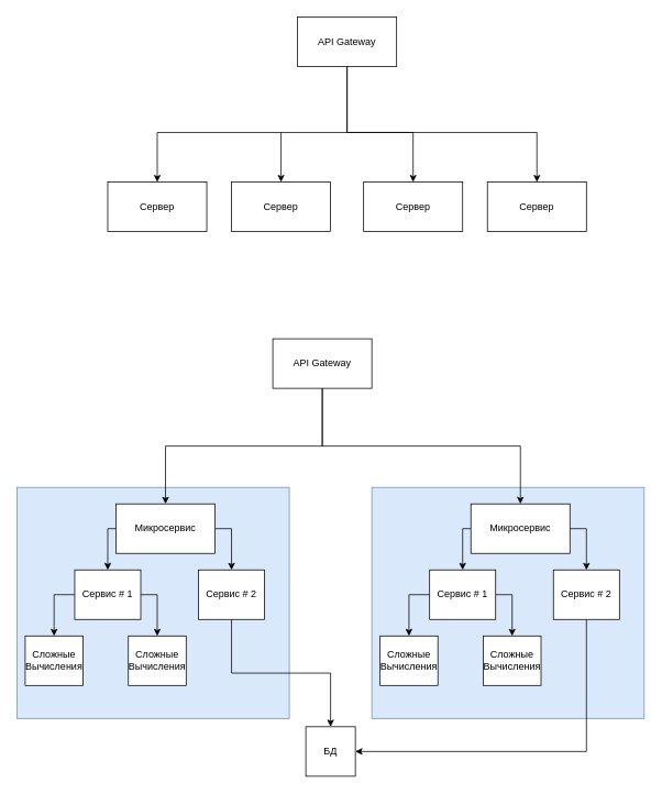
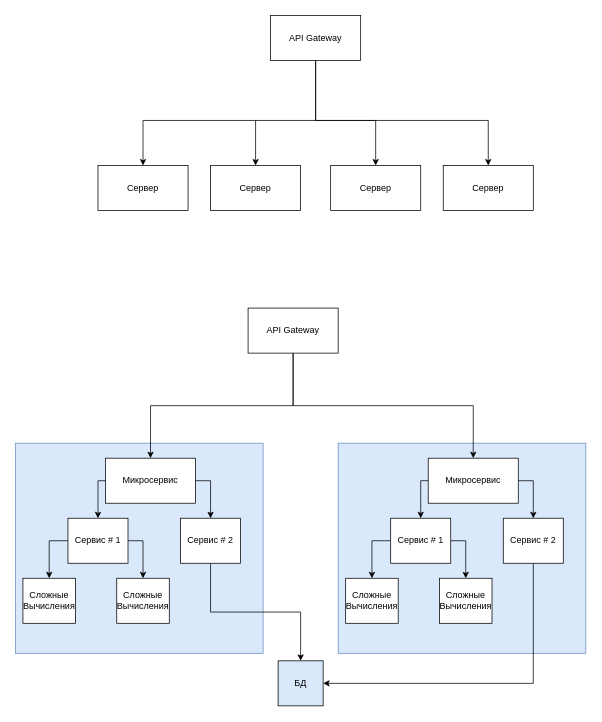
  <mxCell id="0" />
  <mxCell id="1" parent="0" />
  <mxCell id="2" style="edgeStyle=orthogonalEdgeStyle;rounded=0;orthogonalLoop=1;jettySize=auto;html=1;exitX=0.5;exitY=1;exitDx=0;exitDy=0;entryX=0.5;entryY=0;entryDx=0;entryDy=0;" edge="1" parent="1" source="3" target="4"><mxGeometry relative="1" as="geometry"><mxPoint x="420" y="160" as="targetPoint" /><mxPoint x="419.64" y="110" as="sourcePoint" /><Array as="points"><mxPoint x="420" y="160" /><mxPoint x="650" y="160" /></Array></mxGeometry></mxCell>
  <mxCell id="3" value="API Gateway" style="rounded=0;whiteSpace=wrap;html=1;" vertex="1" parent="1"><mxGeometry x="360" y="20" width="120" height="60" as="geometry" /></mxCell>
  <mxCell id="4" value="Сервер" style="rounded=0;whiteSpace=wrap;html=1;" vertex="1" parent="1"><mxGeometry x="590" y="220" width="120" height="60" as="geometry" /></mxCell>
  <mxCell id="5" value="Сервер" style="rounded=0;whiteSpace=wrap;html=1;" vertex="1" parent="1"><mxGeometry x="440" y="220" width="120" height="60" as="geometry" /></mxCell>
  <mxCell id="6" value="Сервер" style="rounded=0;whiteSpace=wrap;html=1;" vertex="1" parent="1"><mxGeometry x="280" y="220" width="120" height="60" as="geometry" /></mxCell>
  <mxCell id="7" value="Сервер" style="rounded=0;whiteSpace=wrap;html=1;" vertex="1" parent="1"><mxGeometry x="130" y="220" width="120" height="60" as="geometry" /></mxCell>
  <mxCell id="8" style="edgeStyle=orthogonalEdgeStyle;rounded=0;orthogonalLoop=1;jettySize=auto;html=1;exitX=0.5;exitY=1;exitDx=0;exitDy=0;entryX=0.5;entryY=0;entryDx=0;entryDy=0;" edge="1" parent="1" source="3" target="5"><mxGeometry relative="1" as="geometry"><mxPoint x="660" y="230" as="targetPoint" /><mxPoint x="429.64" y="120" as="sourcePoint" /><Array as="points"><mxPoint x="420" y="160" /><mxPoint x="500" y="160" /></Array></mxGeometry></mxCell>
  <mxCell id="9" style="edgeStyle=orthogonalEdgeStyle;rounded=0;orthogonalLoop=1;jettySize=auto;html=1;entryX=0.5;entryY=0;entryDx=0;entryDy=0;" edge="1" parent="1" target="7"><mxGeometry relative="1" as="geometry"><mxPoint x="510" y="230" as="targetPoint" /><mxPoint x="420" y="160" as="sourcePoint" /><Array as="points"><mxPoint x="190" y="160" /></Array></mxGeometry></mxCell>
  <mxCell id="10" style="edgeStyle=orthogonalEdgeStyle;rounded=0;orthogonalLoop=1;jettySize=auto;html=1;entryX=0.5;entryY=0;entryDx=0;entryDy=0;" edge="1" parent="1" target="6"><mxGeometry relative="1" as="geometry"><mxPoint x="200" y="230" as="targetPoint" /><mxPoint x="340" y="160" as="sourcePoint" /><Array as="points"><mxPoint x="340" y="170" /></Array></mxGeometry></mxCell>
  <mxCell id="11" value="API Gateway" style="rounded=0;whiteSpace=wrap;html=1;" vertex="1" parent="1"><mxGeometry x="330" y="410" width="120" height="60" as="geometry" /></mxCell>
  <mxCell id="12" value="" style="rounded=0;whiteSpace=wrap;html=1;fillColor=#dae8fc;strokeColor=#6c8ebf;" vertex="1" parent="1"><mxGeometry x="450" y="590" width="330" height="280" as="geometry" /></mxCell>
  <mxCell id="13" value="" style="rounded=0;whiteSpace=wrap;html=1;fillColor=#dae8fc;strokeColor=#6c8ebf;" vertex="1" parent="1"><mxGeometry y="590" width="330" height="280" as="geometry" x="20" /></mxCell>
  <mxCell id="14" style="edgeStyle=orthogonalEdgeStyle;rounded=0;orthogonalLoop=1;jettySize=auto;html=1;exitX=0;exitY=0.5;exitDx=0;exitDy=0;entryX=0.5;entryY=0;entryDx=0;entryDy=0;" edge="1" parent="1" source="16" target="24"><mxGeometry relative="1" as="geometry"><Array as="points"><mxPoint x="130" y="640" /></Array></mxGeometry></mxCell>
  <mxCell id="15" style="edgeStyle=orthogonalEdgeStyle;rounded=0;orthogonalLoop=1;jettySize=auto;html=1;exitX=1;exitY=0.5;exitDx=0;exitDy=0;entryX=0.5;entryY=0;entryDx=0;entryDy=0;" edge="1" parent="1" source="16" target="26"><mxGeometry relative="1" as="geometry"><Array as="points"><mxPoint x="280" y="640" /></Array></mxGeometry></mxCell>
  <mxCell id="16" value="Микросервис" style="rounded=0;whiteSpace=wrap;html=1;" vertex="1" parent="1"><mxGeometry x="140" y="610" width="120" height="60" as="geometry" /></mxCell>
  <mxCell id="17" style="edgeStyle=orthogonalEdgeStyle;rounded=0;orthogonalLoop=1;jettySize=auto;html=1;entryX=0.5;entryY=0;entryDx=0;entryDy=0;exitX=0.5;exitY=1;exitDx=0;exitDy=0;" edge="1" parent="1" target="16" source="11"><mxGeometry relative="1" as="geometry"><mxPoint x="170" y="620" as="targetPoint" /><mxPoint x="310" y="550" as="sourcePoint" /><Array as="points"><mxPoint x="390" y="540" /><mxPoint x="200" y="540" /></Array></mxGeometry></mxCell>
  <mxCell id="18" style="edgeStyle=orthogonalEdgeStyle;rounded=0;orthogonalLoop=1;jettySize=auto;html=1;entryX=0.5;entryY=0;entryDx=0;entryDy=0;exitX=0.5;exitY=1;exitDx=0;exitDy=0;" edge="1" parent="1" source="11" target="29"><mxGeometry relative="1" as="geometry"><mxPoint x="470" y="610" as="targetPoint" /><mxPoint x="400" y="480" as="sourcePoint" /><Array as="points"><mxPoint x="390" y="540" /><mxPoint x="630" y="540" /></Array></mxGeometry></mxCell>
  <mxCell id="19" value="Сложные Вычисления" style="rounded=0;whiteSpace=wrap;html=1;" vertex="1" parent="1"><mxGeometry x="30" y="770" width="70" height="60" as="geometry" /></mxCell>
- <mxCell id="20" value="БД" style="rounded=0;whiteSpace=wrap;html=1;" vertex="1" parent="1"><mxGeometry x="370" y="880" width="60" height="60" as="geometry" /></mxCell>
+ <mxCell id="20" value="БД" style="rounded=0;whiteSpace=wrap;html=1;fillColor=#dae8fc;" vertex="1" parent="1"><mxGeometry x="370" y="880" width="60" height="60" as="geometry" /></mxCell>
  <mxCell id="21" value="Сложные Вычисления" style="rounded=0;whiteSpace=wrap;html=1;" vertex="1" parent="1"><mxGeometry x="155" y="770" width="70" height="60" as="geometry" /></mxCell>
  <mxCell id="22" style="edgeStyle=orthogonalEdgeStyle;rounded=0;orthogonalLoop=1;jettySize=auto;html=1;exitX=0;exitY=0.5;exitDx=0;exitDy=0;entryX=0.5;entryY=0;entryDx=0;entryDy=0;" edge="1" parent="1" source="24" target="19"><mxGeometry relative="1" as="geometry" /></mxCell>
  <mxCell id="23" style="edgeStyle=orthogonalEdgeStyle;rounded=0;orthogonalLoop=1;jettySize=auto;html=1;exitX=1;exitY=0.5;exitDx=0;exitDy=0;entryX=0.5;entryY=0;entryDx=0;entryDy=0;" edge="1" parent="1" source="24" target="21"><mxGeometry relative="1" as="geometry" /></mxCell>
  <mxCell id="24" value="Сервис # 1" style="rounded=0;whiteSpace=wrap;html=1;" vertex="1" parent="1"><mxGeometry x="90" y="690" width="80" height="60" as="geometry" /></mxCell>
  <mxCell id="25" style="edgeStyle=orthogonalEdgeStyle;rounded=0;orthogonalLoop=1;jettySize=auto;html=1;exitX=0.5;exitY=1;exitDx=0;exitDy=0;entryX=0.5;entryY=0;entryDx=0;entryDy=0;" edge="1" parent="1" source="26" target="20"><mxGeometry relative="1" as="geometry" /></mxCell>
  <mxCell id="26" value="Сервис # 2" style="rounded=0;whiteSpace=wrap;html=1;" vertex="1" parent="1"><mxGeometry x="240" y="690" width="80" height="60" as="geometry" /></mxCell>
  <mxCell id="27" style="edgeStyle=orthogonalEdgeStyle;rounded=0;orthogonalLoop=1;jettySize=auto;html=1;exitX=0;exitY=0.5;exitDx=0;exitDy=0;entryX=0.5;entryY=0;entryDx=0;entryDy=0;" edge="1" parent="1" source="29" target="34"><mxGeometry relative="1" as="geometry"><Array as="points"><mxPoint x="560" y="640" /></Array></mxGeometry></mxCell>
  <mxCell id="28" style="edgeStyle=orthogonalEdgeStyle;rounded=0;orthogonalLoop=1;jettySize=auto;html=1;exitX=1;exitY=0.5;exitDx=0;exitDy=0;entryX=0.5;entryY=0;entryDx=0;entryDy=0;" edge="1" parent="1" source="29" target="36"><mxGeometry relative="1" as="geometry"><Array as="points"><mxPoint x="710" y="640" /></Array></mxGeometry></mxCell>
  <mxCell id="29" value="Микросервис" style="rounded=0;whiteSpace=wrap;html=1;" vertex="1" parent="1"><mxGeometry x="570" y="610" width="120" height="60" as="geometry" /></mxCell>
  <mxCell id="30" value="Сложные Вычисления" style="rounded=0;whiteSpace=wrap;html=1;" vertex="1" parent="1"><mxGeometry x="460" y="770" width="70" height="60" as="geometry" /></mxCell>
  <mxCell id="31" value="Сложные Вычисления" style="rounded=0;whiteSpace=wrap;html=1;" vertex="1" parent="1"><mxGeometry x="585" y="770" width="70" height="60" as="geometry" /></mxCell>
  <mxCell id="32" style="edgeStyle=orthogonalEdgeStyle;rounded=0;orthogonalLoop=1;jettySize=auto;html=1;exitX=0;exitY=0.5;exitDx=0;exitDy=0;entryX=0.5;entryY=0;entryDx=0;entryDy=0;" edge="1" parent="1" source="34" target="30"><mxGeometry relative="1" as="geometry" /></mxCell>
  <mxCell id="33" style="edgeStyle=orthogonalEdgeStyle;rounded=0;orthogonalLoop=1;jettySize=auto;html=1;exitX=1;exitY=0.5;exitDx=0;exitDy=0;entryX=0.5;entryY=0;entryDx=0;entryDy=0;" edge="1" parent="1" source="34" target="31"><mxGeometry relative="1" as="geometry" /></mxCell>
  <mxCell id="34" value="Сервис # 1" style="rounded=0;whiteSpace=wrap;html=1;" vertex="1" parent="1"><mxGeometry x="520" y="690" width="80" height="60" as="geometry" /></mxCell>
  <mxCell id="35" style="edgeStyle=orthogonalEdgeStyle;rounded=0;orthogonalLoop=1;jettySize=auto;html=1;exitX=0.5;exitY=1;exitDx=0;exitDy=0;entryX=1;entryY=0.5;entryDx=0;entryDy=0;" edge="1" parent="1" source="36" target="20"><mxGeometry relative="1" as="geometry" /></mxCell>
  <mxCell id="36" value="Сервис # 2" style="rounded=0;whiteSpace=wrap;html=1;" vertex="1" parent="1"><mxGeometry x="670" y="690" width="80" height="60" as="geometry" /></mxCell>
